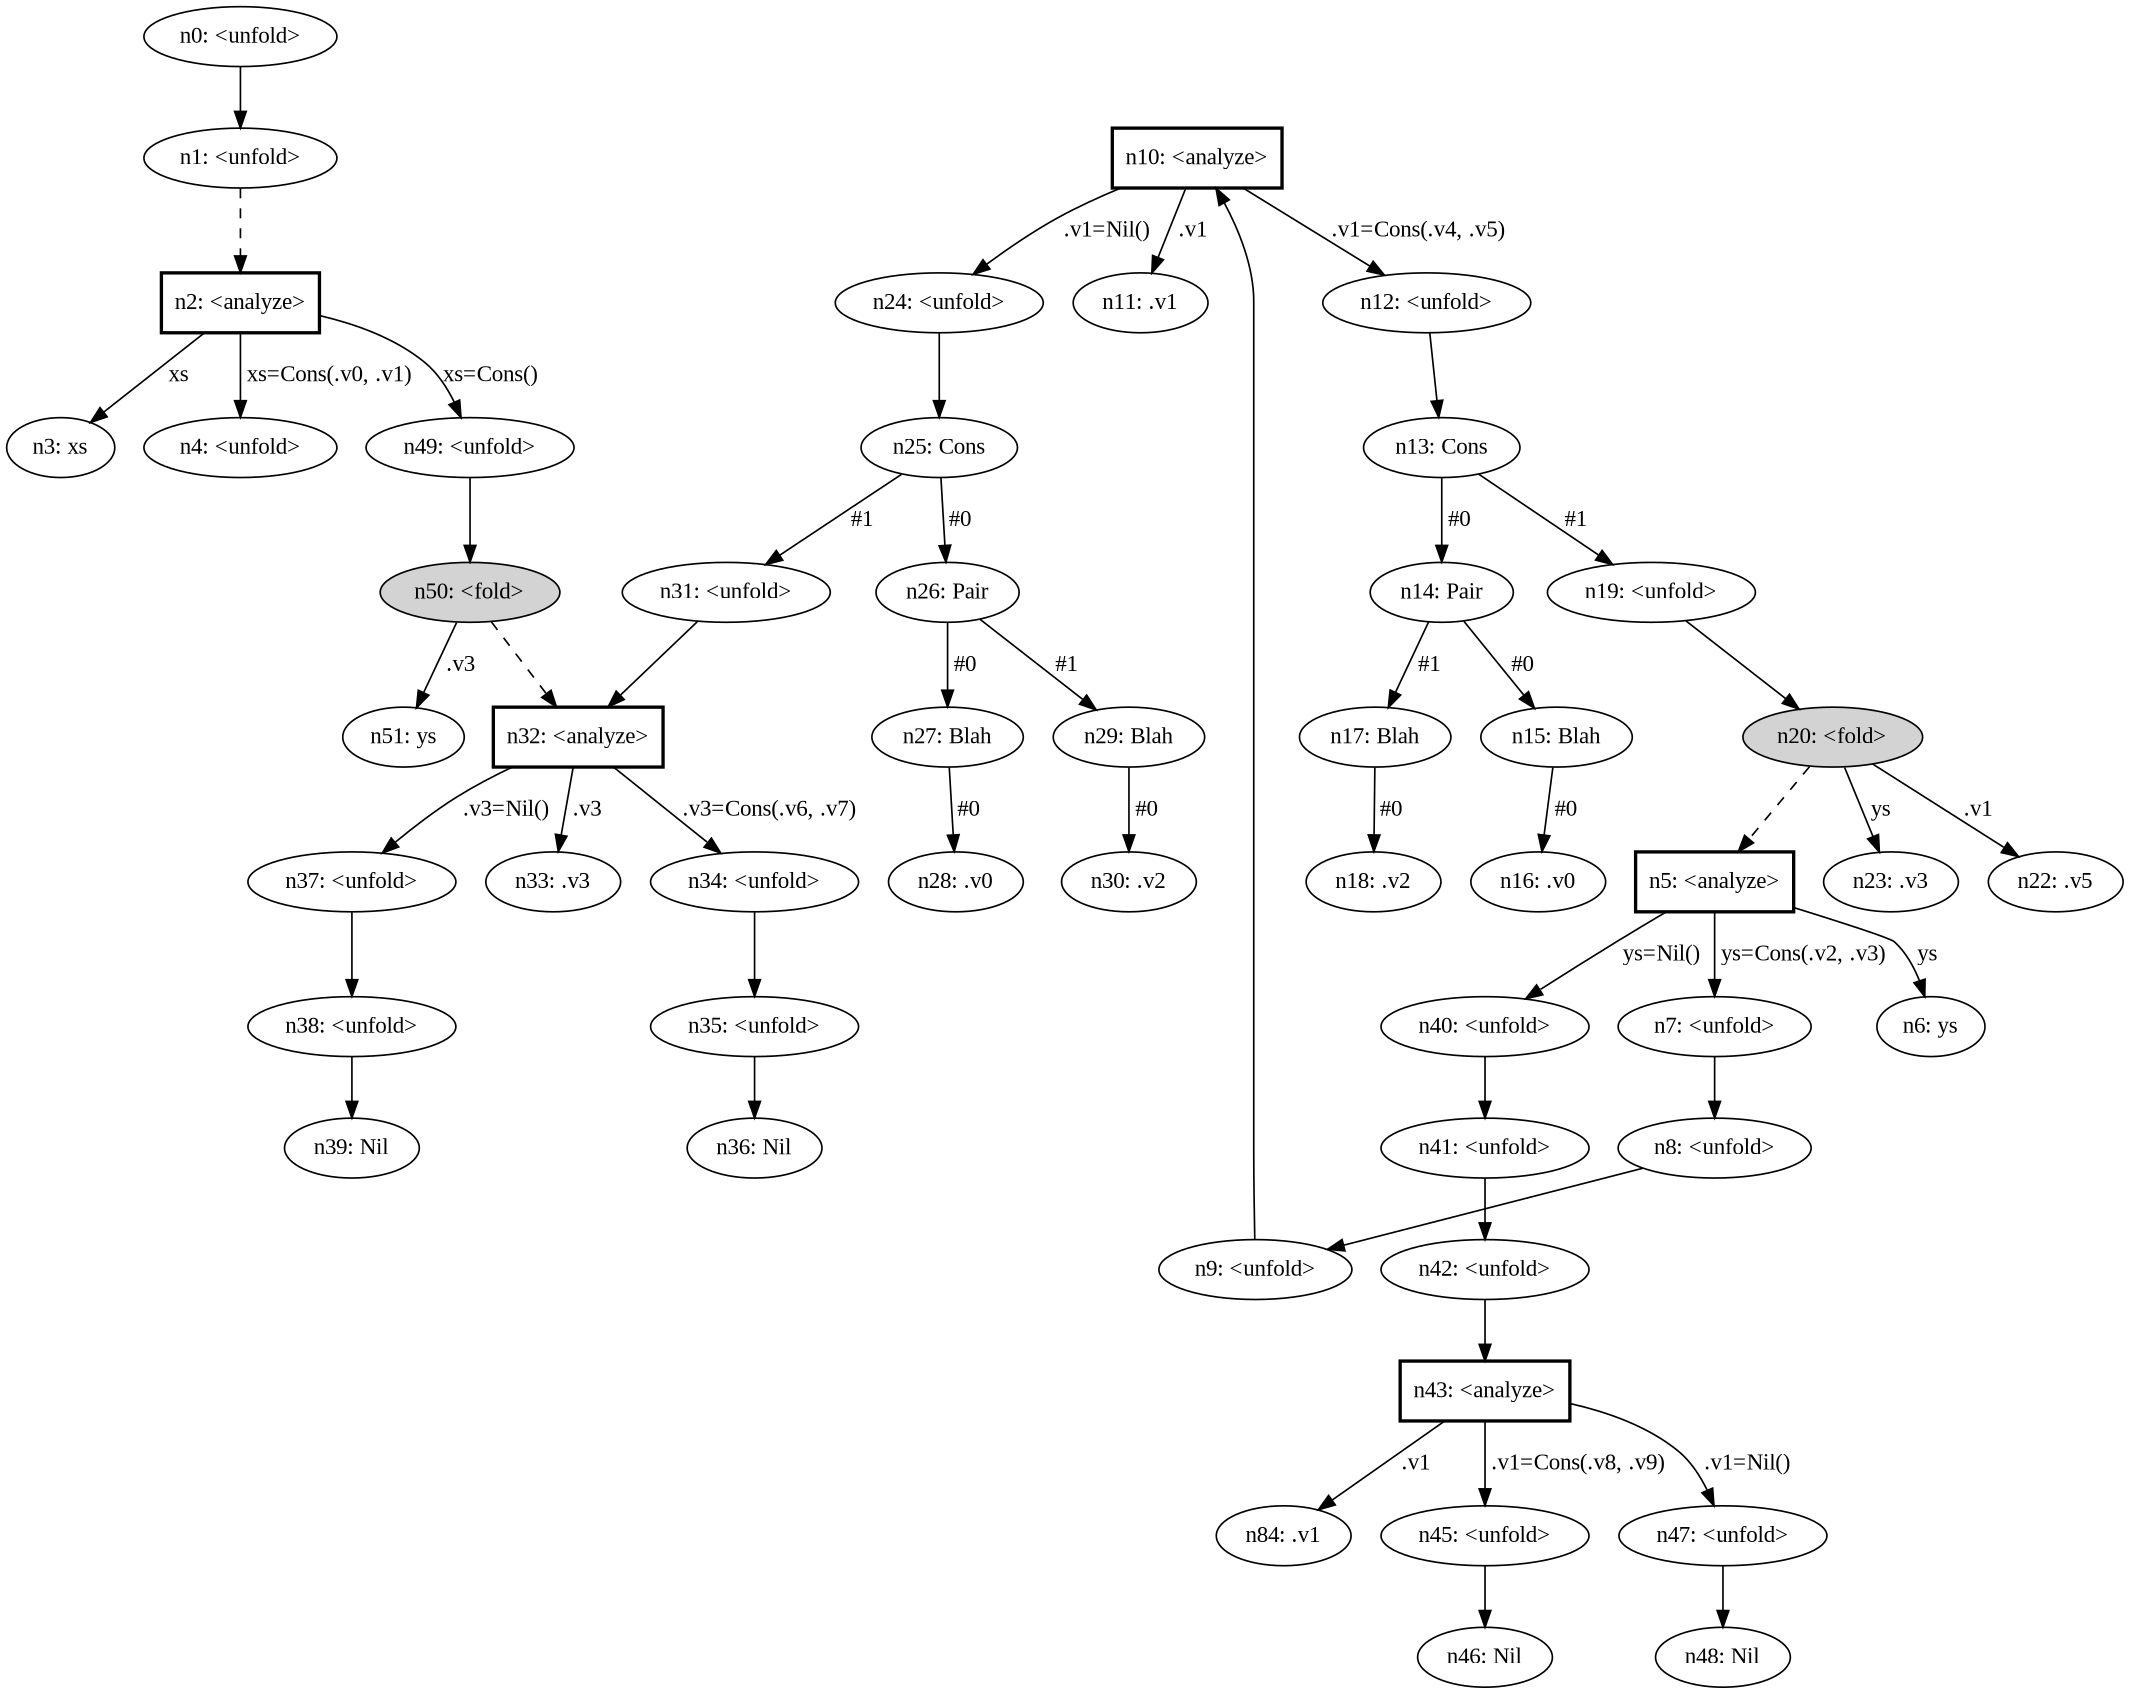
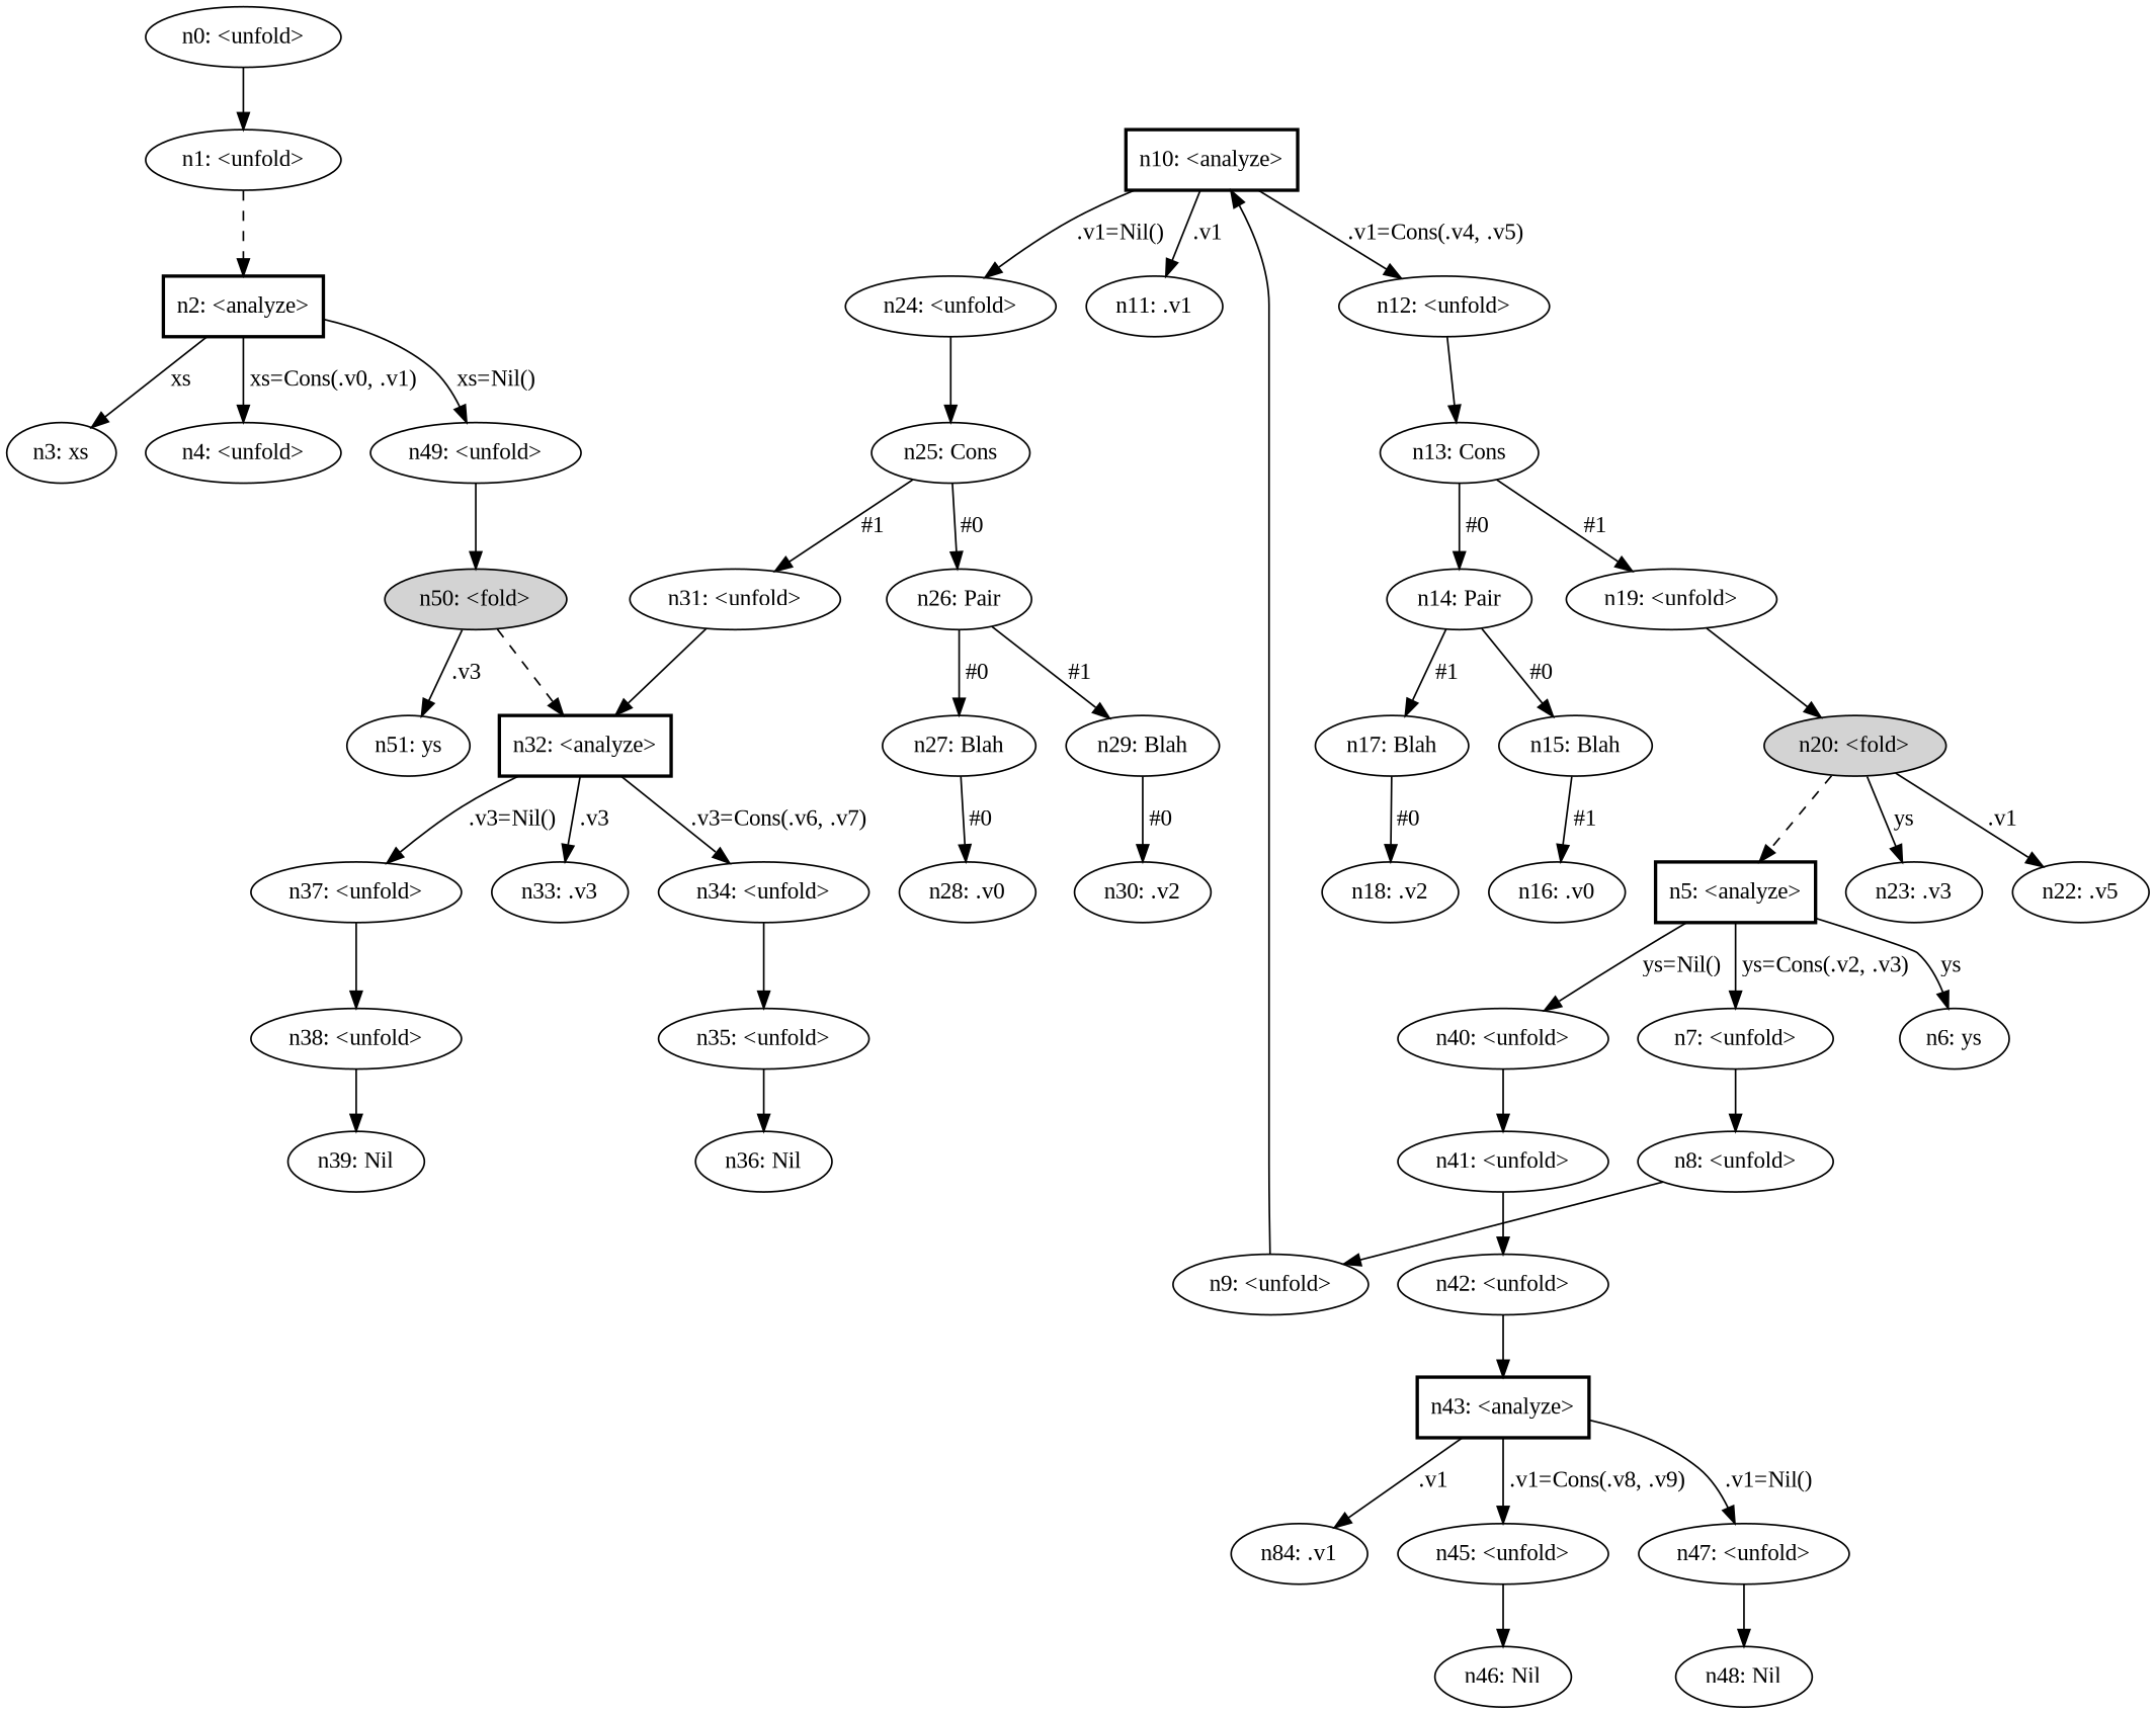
  digraph {
    fontname="Liberation Serif"
    node [fontname="Liberation Serif"]
    edge [fontname="Liberation Serif"]
    n1 [label="n0: <unfold>"]
    n2 [label="n1: <unfold>"]
    n3 [label="n2: <analyze>" shape=box style=bold]
    n4 [label="n3: xs"]
    n5 [label="n4: <unfold>"]
    n6 [label="n49: <unfold>"]
    n7 [label="n50: <fold>" style=filled]
    n8 [label="n5: <analyze>" shape=box style=bold]
    n9 [label="n6: ys"]
    n10 [label="n7: <unfold>"]
    n11 [label="n40: <unfold>"]
    n12 [label="n8: <unfold>"]
    n13 [label="n41: <unfold>"]
    n14 [label="n9: <unfold>"]
    n15 [label="n10: <analyze>" shape=box style=bold]
    n16 [label="n11: .v1"]
    n17 [label="n12: <unfold>"]
    n18 [label="n24: <unfold>"]
    n19 [label="n13: Cons"]
    n20 [label="n25: Cons"]
    n21 [label="n14: Pair"]
    n22 [label="n19: <unfold>"]
    n23 [label="n15: Blah"]
    n24 [label="n17: Blah"]
    n25 [label="n20: <fold>" style=filled]
    n26 [label="n16: .v0"]
    n27 [label="n18: .v2"]
    n28 [label="n22: .v5"]
    n29 [label="n23: .v3"]
    n30 [label="n26: Pair"]
    n31 [label="n31: <unfold>"]
    n32 [label="n27: Blah"]
    n33 [label="n29: Blah"]
    n34 [label="n32: <analyze>" shape=box style=bold]
    n35 [label="n28: .v0"]
    n36 [label="n30: .v2"]
    n37 [label="n33: .v3"]
    n38 [label="n34: <unfold>"]
    n39 [label="n37: <unfold>"]
    n40 [label="n35: <unfold>"]
    n41 [label="n38: <unfold>"]
    n42 [label="n36: Nil"]
    n43 [label="n39: Nil"]
    n44 [label="n42: <unfold>"]
    n45 [label="n43: <analyze>" shape=box style=bold]
    n46 [label="n84: .v1"]
    n47 [label="n45: <unfold>"]
    n48 [label="n47: <unfold>"]
    n49 [label="n46: Nil"]
    n50 [label="n48: Nil"]
    n51 [label="n51: ys"]
    n1 -> n2
    n2 -> n3 [style=dashed]
    n3 -> n4 [label=" xs "]
    n3 -> n5 [label=" xs=Cons(.v0, .v1) "]
-   n3 -> n6 [label=" xs=Cons() "]
+   n3 -> n6 [label=" xs=Nil() "]
    n6 -> n7
    n7 -> n34 [style=dashed]
    n7 -> n51 [label=" .v3 "]
    n8 -> n9 [label=" ys "]
    n8 -> n10 [label=" ys=Cons(.v2, .v3) "]
    n8 -> n11 [label=" ys=Nil() "]
    n10 -> n12
    n11 -> n13
    n12 -> n14
    n13 -> n44
    n14 -> n15
    n15 -> n16 [label=" .v1 "]
    n15 -> n17 [label=" .v1=Cons(.v4, .v5) "]
    n15 -> n18 [label=" .v1=Nil() "]
    n17 -> n19
    n18 -> n20
    n19 -> n21 [label=" #0 "]
    n19 -> n22 [label=" #1 "]
    n20 -> n30 [label=" #0 "]
    n20 -> n31 [label=" #1 "]
    n21 -> n23 [label=" #0 "]
    n21 -> n24 [label=" #1 "]
    n22 -> n25
-   n23 -> n26 [label=" #0 "]
+   n23 -> n26 [label=" #1 "]
    n24 -> n27 [label=" #0 "]
    n25 -> n8 [style=dashed]
    n25 -> n28 [label=" .v1 "]
    n25 -> n29 [label=" ys "]
    n30 -> n32 [label=" #0 "]
    n30 -> n33 [label=" #1 "]
    n31 -> n34
    n32 -> n35 [label=" #0 "]
    n33 -> n36 [label=" #0 "]
    n34 -> n37 [label=" .v3 "]
    n34 -> n38 [label=" .v3=Cons(.v6, .v7) "]
    n34 -> n39 [label=" .v3=Nil() "]
    n38 -> n40
    n39 -> n41
    n40 -> n42
    n41 -> n43
    n44 -> n45
    n45 -> n46 [label=" .v1 "]
    n45 -> n47 [label=" .v1=Cons(.v8, .v9) "]
    n45 -> n48 [label=" .v1=Nil() "]
    n47 -> n49
    n48 -> n50
  }
